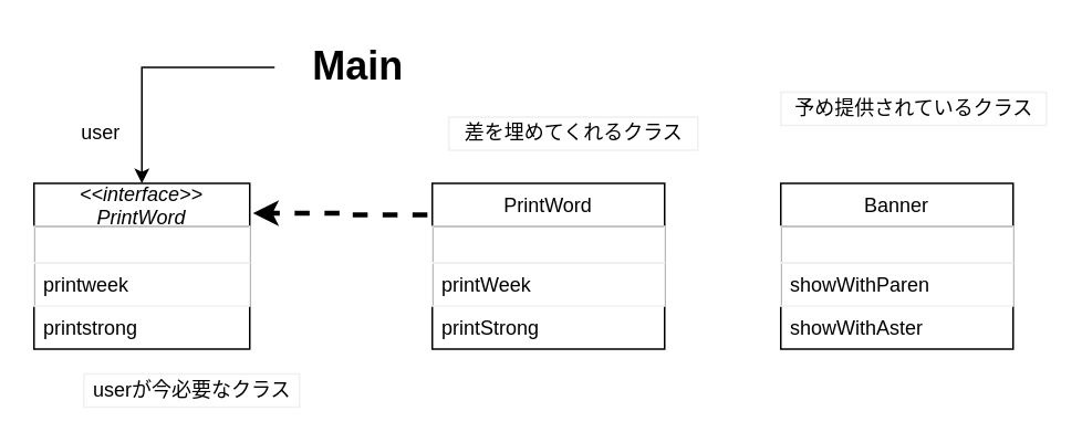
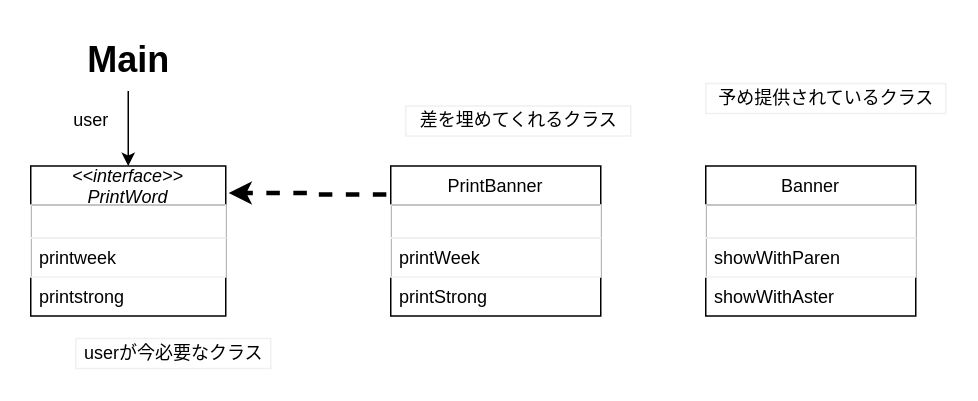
  <mxCell id="0" />
  <mxCell id="1" parent="0" />
  <mxCell id="2" value="" style="edgeStyle=orthogonalEdgeStyle;rounded=0;orthogonalLoop=1;jettySize=auto;html=1;entryX=0.5;entryY=0;entryDx=0;entryDy=0;" edge="1" parent="1" source="3" target="4"><mxGeometry relative="1" as="geometry" /></mxCell>
- <mxCell id="3" value="Main" style="text;strokeColor=none;fillColor=none;html=1;fontSize=24;fontStyle=1;verticalAlign=middle;align=center;" parent="1" vertex="1"><mxGeometry x="165" y="20" width="100" height="40" as="geometry" /></mxCell>
+ <mxCell id="3" value="Main" style="text;strokeColor=none;fillColor=none;html=1;fontSize=24;fontStyle=1;verticalAlign=middle;align=center;" parent="1" vertex="1"><mxGeometry x="35" y="20" width="100" height="40" as="geometry" /></mxCell>
  <mxCell id="4" value="&lt;&lt;interface&gt;&gt;&#10;PrintWord" style="swimlane;fontStyle=2;childLayout=stackLayout;horizontal=1;startSize=26;fillColor=none;horizontalStack=0;resizeParent=1;resizeParentMax=0;resizeLast=0;collapsible=1;marginBottom=0;" parent="1" vertex="1"><mxGeometry x="20" y="110" width="130" height="100" as="geometry" /></mxCell>
  <mxCell id="5" value="" style="text;fillColor=none;align=left;verticalAlign=top;spacingLeft=4;spacingRight=4;overflow=hidden;rotatable=0;points=[[0,0.5],[1,0.5]];portConstraint=eastwest;strokeColor=#f0f0f0;" parent="4" vertex="1"><mxGeometry y="26" width="130" height="22" as="geometry" /></mxCell>
  <mxCell id="6" value="printweek" style="text;fillColor=none;align=left;verticalAlign=top;spacingLeft=4;spacingRight=4;overflow=hidden;rotatable=0;points=[[0,0.5],[1,0.5]];portConstraint=eastwest;strokeColor=#f0f0f0;" parent="4" vertex="1"><mxGeometry y="48" width="130" height="26" as="geometry" /></mxCell>
  <mxCell id="7" value="printstrong" style="text;strokeColor=none;fillColor=none;align=left;verticalAlign=top;spacingLeft=4;spacingRight=4;overflow=hidden;rotatable=0;points=[[0,0.5],[1,0.5]];portConstraint=eastwest;" parent="4" vertex="1"><mxGeometry y="74" width="130" height="26" as="geometry" /></mxCell>
  <mxCell id="8" value="Banner" style="swimlane;fontStyle=0;childLayout=stackLayout;horizontal=1;startSize=26;fillColor=none;horizontalStack=0;resizeParent=1;resizeParentMax=0;resizeLast=0;collapsible=1;marginBottom=0;" parent="1" vertex="1"><mxGeometry x="470" y="110" width="140" height="100" as="geometry" /></mxCell>
  <mxCell id="9" value="" style="text;fillColor=none;align=left;verticalAlign=top;spacingLeft=4;spacingRight=4;overflow=hidden;rotatable=0;points=[[0,0.5],[1,0.5]];portConstraint=eastwest;strokeColor=#f0f0f0;" parent="8" vertex="1"><mxGeometry y="26" width="140" height="22" as="geometry" /></mxCell>
  <mxCell id="10" value="showWithParen" style="text;fillColor=none;align=left;verticalAlign=top;spacingLeft=4;spacingRight=4;overflow=hidden;rotatable=0;points=[[0,0.5],[1,0.5]];portConstraint=eastwest;strokeColor=#f0f0f0;" parent="8" vertex="1"><mxGeometry y="48" width="140" height="26" as="geometry" /></mxCell>
  <mxCell id="11" value="showWithAster" style="text;strokeColor=none;fillColor=none;align=left;verticalAlign=top;spacingLeft=4;spacingRight=4;overflow=hidden;rotatable=0;points=[[0,0.5],[1,0.5]];portConstraint=eastwest;" parent="8" vertex="1"><mxGeometry y="74" width="140" height="26" as="geometry" /></mxCell>
  <mxCell id="12" value="" style="edgeStyle=orthogonalEdgeStyle;rounded=0;orthogonalLoop=1;jettySize=auto;html=1;entryX=1.015;entryY=0.18;entryDx=0;entryDy=0;entryPerimeter=0;exitX=-0.021;exitY=0.19;exitDx=0;exitDy=0;exitPerimeter=0;dashed=1;strokeWidth=3;" parent="1" source="13" target="4" edge="1"><mxGeometry relative="1" as="geometry" /></mxCell>
- <mxCell id="13" value="PrintWord" style="swimlane;fontStyle=0;childLayout=stackLayout;horizontal=1;startSize=26;fillColor=none;horizontalStack=0;resizeParent=1;resizeParentMax=0;resizeLast=0;collapsible=1;marginBottom=0;" parent="1" vertex="1"><mxGeometry x="260" y="110" width="140" height="100" as="geometry" /></mxCell>
+ <mxCell id="13" value="PrintBanner" style="swimlane;fontStyle=0;childLayout=stackLayout;horizontal=1;startSize=26;fillColor=none;horizontalStack=0;resizeParent=1;resizeParentMax=0;resizeLast=0;collapsible=1;marginBottom=0;" parent="1" vertex="1"><mxGeometry x="260" y="110" width="140" height="100" as="geometry" /></mxCell>
  <mxCell id="14" value="" style="text;fillColor=none;align=left;verticalAlign=top;spacingLeft=4;spacingRight=4;overflow=hidden;rotatable=0;points=[[0,0.5],[1,0.5]];portConstraint=eastwest;strokeColor=#f0f0f0;" parent="13" vertex="1"><mxGeometry y="26" width="140" height="22" as="geometry" /></mxCell>
  <mxCell id="15" value="printWeek" style="text;fillColor=none;align=left;verticalAlign=top;spacingLeft=4;spacingRight=4;overflow=hidden;rotatable=0;points=[[0,0.5],[1,0.5]];portConstraint=eastwest;strokeColor=#f0f0f0;" parent="13" vertex="1"><mxGeometry y="48" width="140" height="26" as="geometry" /></mxCell>
  <mxCell id="16" value="printStrong" style="text;strokeColor=none;fillColor=none;align=left;verticalAlign=top;spacingLeft=4;spacingRight=4;overflow=hidden;rotatable=0;points=[[0,0.5],[1,0.5]];portConstraint=eastwest;" parent="13" vertex="1"><mxGeometry y="74" width="140" height="26" as="geometry" /></mxCell>
  <mxCell id="17" value="user&lt;br&gt;" style="text;html=1;align=center;verticalAlign=middle;resizable=0;points=[];autosize=1;strokeColor=none;" vertex="1" parent="1"><mxGeometry x="40" y="70" width="40" height="20" as="geometry" /></mxCell>
  <mxCell id="18" value="予め提供されているクラス" style="text;html=1;align=center;verticalAlign=middle;resizable=0;points=[];autosize=1;strokeColor=#f0f0f0;" vertex="1" parent="1"><mxGeometry x="470" y="55" width="160" height="20" as="geometry" /></mxCell>
  <mxCell id="19" value="userが今必要なクラス" style="text;html=1;align=center;verticalAlign=middle;resizable=0;points=[];autosize=1;strokeColor=#f0f0f0;" vertex="1" parent="1"><mxGeometry x="50" y="225" width="130" height="20" as="geometry" /></mxCell>
  <mxCell id="20" value="差を埋めてくれるクラス&lt;br&gt;" style="text;html=1;align=center;verticalAlign=middle;resizable=0;points=[];autosize=1;strokeColor=#f0f0f0;" vertex="1" parent="1"><mxGeometry x="270" y="70" width="150" height="20" as="geometry" /></mxCell>
